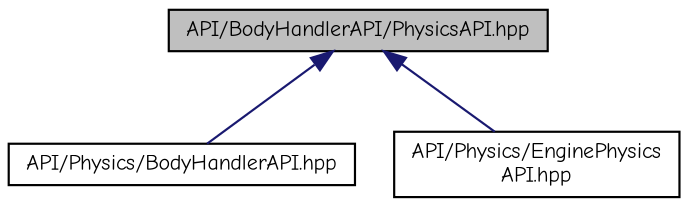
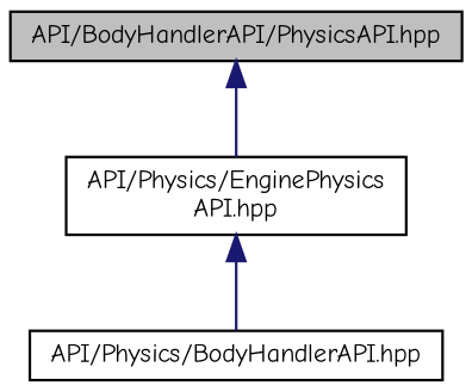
  digraph {
    fontname="Comic Neue"
    node [color=black fillcolor=white fontname="Comic Neue" fontsize=10 shape=record style=filled]
    edge [color=midnightblue dir=back fontname="Comic Neue" fontsize=10 labelfontname=Helvetica labelfontsize=10 style=solid]
    n1 [fillcolor=grey75 fontcolor=black height=0.2 label="API/BodyHandlerAPI/PhysicsAPI.hpp" width=0.4]
    n2 [height=0.2 label="API/Physics/BodyHandlerAPI.hpp" width=0.4]
    n3 [height=0.2 label="API/Physics/EnginePhysics\lAPI.hpp" width=0.4]
-   n1 -> n2
+   n3 -> n2
    n1 -> n3
  }
